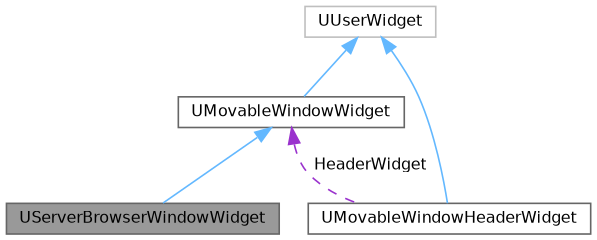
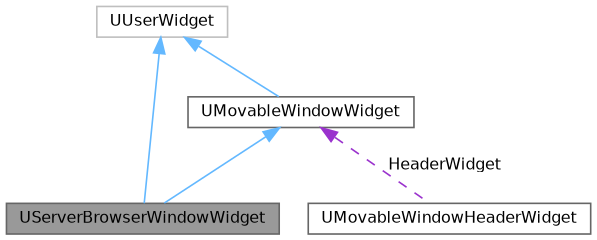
  digraph {
    node [color=gray40 fillcolor=white fontname=Helvetica fontsize=10 shape=box style=filled]
    edge [color=steelblue1 dir=back fontname=Helvetica fontsize=10 labelfontname=Helvetica labelfontsize=10 style=solid]
    n1 [fillcolor=grey60 fontcolor=black height=0.2 label=UServerBrowserWindowWidget width=0.4]
    n2 [height=0.2 label=UMovableWindowWidget width=0.4]
    n3 [height=0.2 label=UMovableWindowHeaderWidget width=0.4]
    n4 [color=grey75 height=0.2 label=UUserWidget width=0.4]
    n2 -> n1
    n2 -> n3 [color=darkorchid3 label=" HeaderWidget" style=dashed]
    n4 -> n2
-   n4 -> n3
+   n4 -> n1
  }
